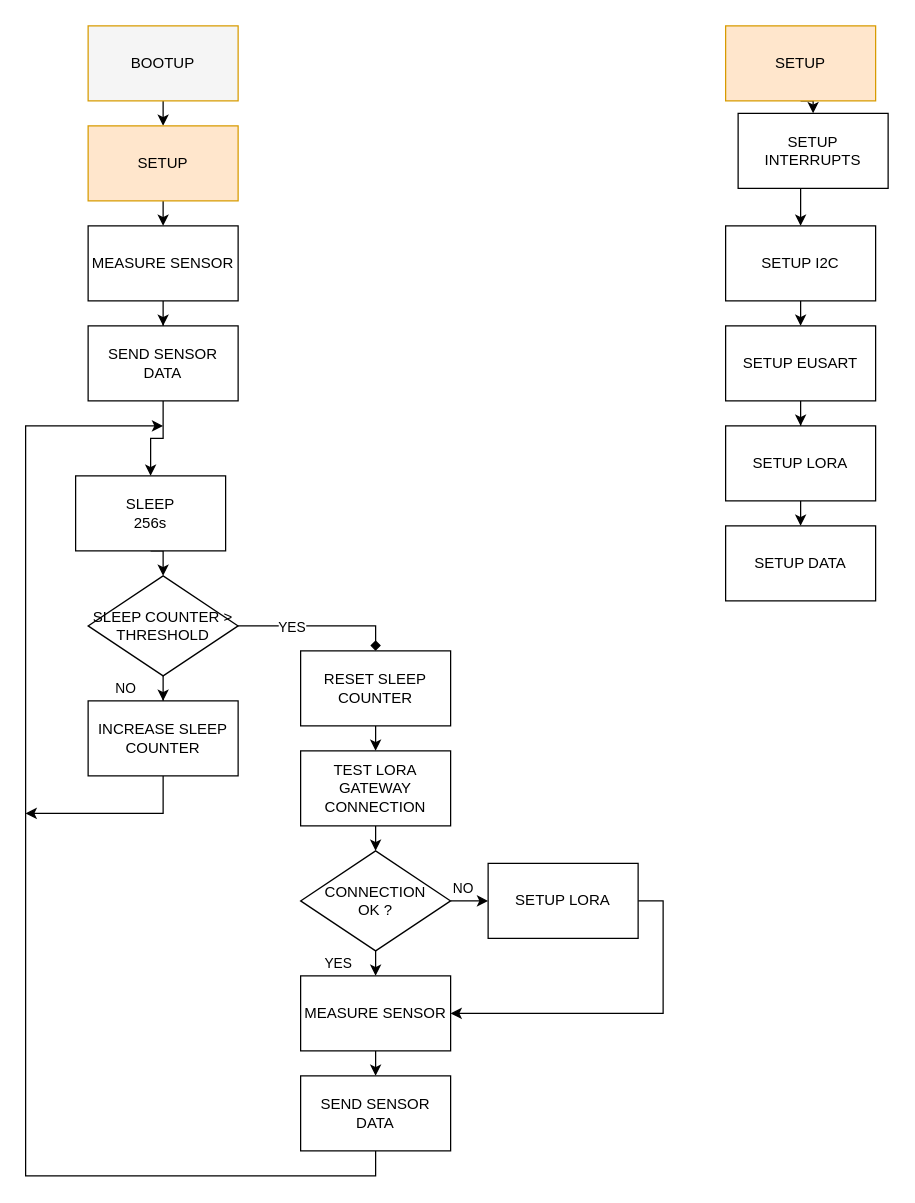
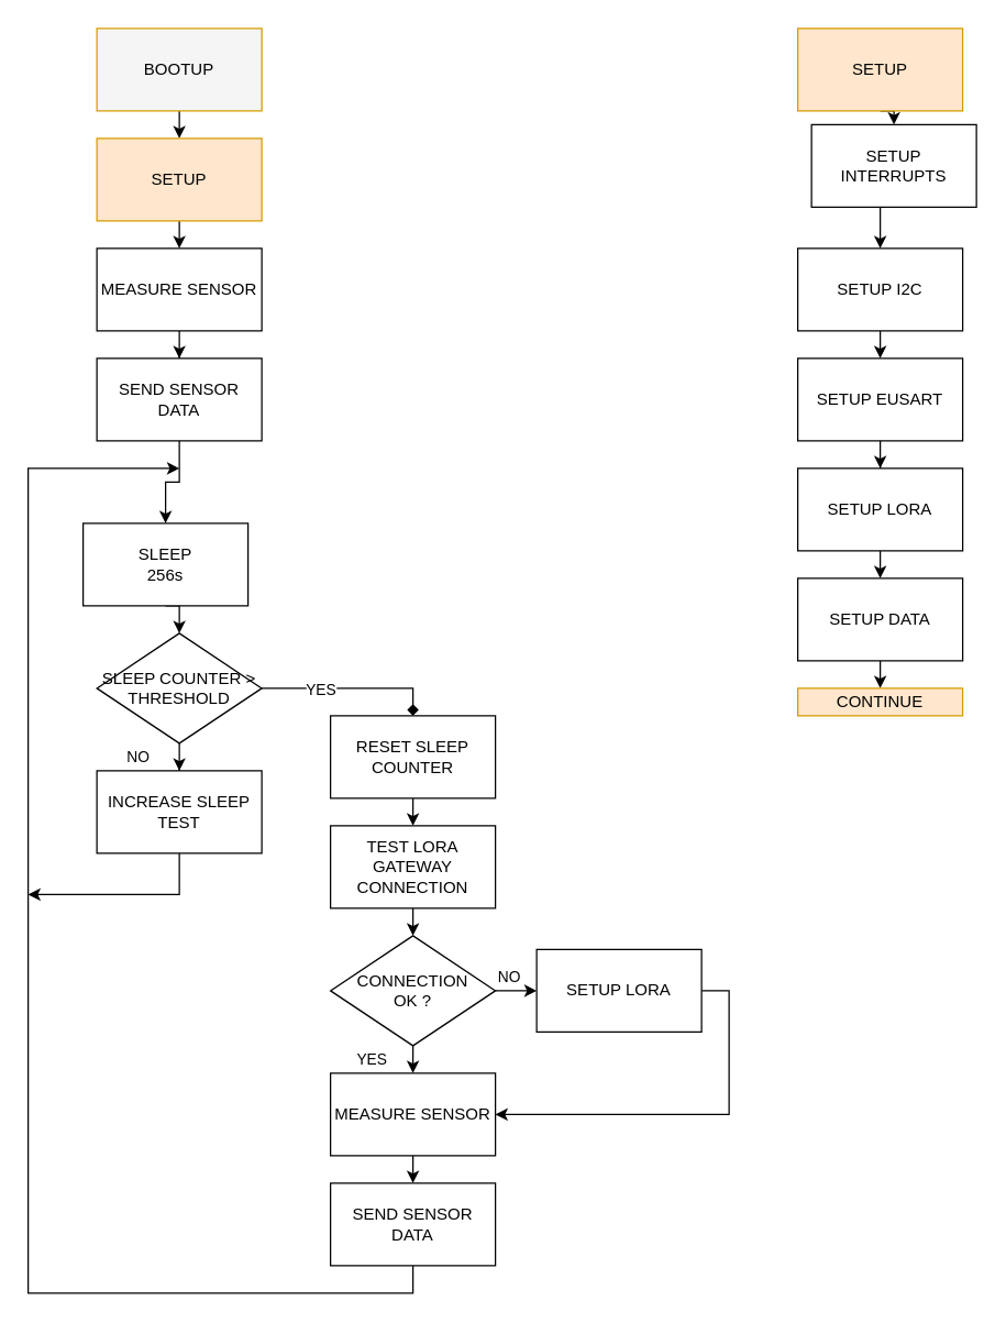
  <mxCell id="0" />
  <mxCell id="1" parent="0" />
  <mxCell id="2" style="edgeStyle=orthogonalEdgeStyle;rounded=0;orthogonalLoop=1;jettySize=auto;html=1;exitX=0.5;exitY=1;exitDx=0;exitDy=0;entryX=0.5;entryY=0;entryDx=0;entryDy=0;" edge="1" parent="1" source="3" target="42"><mxGeometry relative="1" as="geometry" /></mxCell>
  <mxCell id="3" value="BOOTUP" style="rounded=0;whiteSpace=wrap;html=1;fillColor=#f5f5f5;strokeColor=#d79b00;" vertex="1" parent="1"><mxGeometry x="70" y="20" width="120" height="60" as="geometry" /></mxCell>
  <mxCell id="4" style="edgeStyle=orthogonalEdgeStyle;rounded=0;orthogonalLoop=1;jettySize=auto;html=1;exitX=0.5;exitY=1;exitDx=0;exitDy=0;entryX=0.5;entryY=0;entryDx=0;entryDy=0;" edge="1" parent="1" source="5" target="7"><mxGeometry relative="1" as="geometry" /></mxCell>
  <mxCell id="5" value="SETUP INTERRUPTS" style="rounded=0;whiteSpace=wrap;html=1;" vertex="1" parent="1"><mxGeometry x="590" y="90" width="120" height="60" as="geometry" /></mxCell>
  <mxCell id="6" style="edgeStyle=orthogonalEdgeStyle;rounded=0;orthogonalLoop=1;jettySize=auto;html=1;exitX=0.5;exitY=1;exitDx=0;exitDy=0;entryX=0.5;entryY=0;entryDx=0;entryDy=0;" edge="1" parent="1" source="7" target="9"><mxGeometry relative="1" as="geometry" /></mxCell>
  <mxCell id="7" value="SETUP I2C" style="rounded=0;whiteSpace=wrap;html=1;" vertex="1" parent="1"><mxGeometry x="580" y="180" width="120" height="60" as="geometry" /></mxCell>
  <mxCell id="8" style="edgeStyle=orthogonalEdgeStyle;rounded=0;orthogonalLoop=1;jettySize=auto;html=1;exitX=0.5;exitY=1;exitDx=0;exitDy=0;" edge="1" parent="1" source="9" target="11"><mxGeometry relative="1" as="geometry" /></mxCell>
  <mxCell id="9" value="SETUP EUSART" style="rounded=0;whiteSpace=wrap;html=1;" vertex="1" parent="1"><mxGeometry x="580" y="260" width="120" height="60" as="geometry" /></mxCell>
  <mxCell id="10" style="edgeStyle=orthogonalEdgeStyle;rounded=0;orthogonalLoop=1;jettySize=auto;html=1;exitX=0.5;exitY=1;exitDx=0;exitDy=0;entryX=0.5;entryY=0;entryDx=0;entryDy=0;" edge="1" parent="1" source="11" target="13"><mxGeometry relative="1" as="geometry" /></mxCell>
  <mxCell id="11" value="SETUP LORA" style="rounded=0;whiteSpace=wrap;html=1;" vertex="1" parent="1"><mxGeometry x="580" y="340" width="120" height="60" as="geometry" /></mxCell>
+ <mxCell id="12" style="edgeStyle=orthogonalEdgeStyle;rounded=0;orthogonalLoop=1;jettySize=auto;html=1;exitX=0.5;exitY=1;exitDx=0;exitDy=0;entryX=0.5;entryY=0;entryDx=0;entryDy=0;" edge="1" parent="1" source="13" target="43"><mxGeometry relative="1" as="geometry" /></mxCell>
  <mxCell id="13" value="SETUP DATA" style="rounded=0;whiteSpace=wrap;html=1;" vertex="1" parent="1"><mxGeometry x="580" y="420" width="120" height="60" as="geometry" /></mxCell>
  <mxCell id="14" style="edgeStyle=orthogonalEdgeStyle;rounded=0;orthogonalLoop=1;jettySize=auto;html=1;exitX=0.5;exitY=1;exitDx=0;exitDy=0;entryX=0.5;entryY=0;entryDx=0;entryDy=0;" edge="1" parent="1" source="15" target="27"><mxGeometry relative="1" as="geometry" /></mxCell>
  <mxCell id="15" value="MEASURE SENSOR" style="rounded=0;whiteSpace=wrap;html=1;" vertex="1" parent="1"><mxGeometry x="240" y="780" width="120" height="60" as="geometry" /></mxCell>
  <mxCell id="16" style="edgeStyle=orthogonalEdgeStyle;rounded=0;orthogonalLoop=1;jettySize=auto;html=1;exitX=0.5;exitY=1;exitDx=0;exitDy=0;entryX=0.5;entryY=0;entryDx=0;entryDy=0;" edge="1" parent="1" source="17" target="21"><mxGeometry relative="1" as="geometry" /></mxCell>
  <mxCell id="17" value="SLEEP&lt;br&gt;256s" style="rounded=0;whiteSpace=wrap;html=1;" vertex="1" parent="1"><mxGeometry x="60" y="380" width="120" height="60" as="geometry" /></mxCell>
  <mxCell id="18" value="NO" style="edgeStyle=orthogonalEdgeStyle;rounded=0;orthogonalLoop=1;jettySize=auto;html=1;exitX=0.5;exitY=1;exitDx=0;exitDy=0;" edge="1" parent="1" source="21" target="23"><mxGeometry x="0.667" y="-30" relative="1" as="geometry"><mxPoint as="offset" /></mxGeometry></mxCell>
  <mxCell id="19" style="edgeStyle=orthogonalEdgeStyle;rounded=0;orthogonalLoop=1;jettySize=auto;html=1;exitX=1;exitY=0.5;exitDx=0;exitDy=0;entryX=0.5;entryY=0;entryDx=0;entryDy=0;endArrow=diamond;" edge="1" parent="1" source="21" target="25"><mxGeometry relative="1" as="geometry" /></mxCell>
  <mxCell id="20" value="YES" style="edgeLabel;html=1;align=center;verticalAlign=middle;resizable=0;points=[];" vertex="1" connectable="0" parent="19"><mxGeometry x="-0.348" relative="1" as="geometry"><mxPoint as="offset" /></mxGeometry></mxCell>
  <mxCell id="21" value="SLEEP COUNTER &amp;gt; THRESHOLD" style="rhombus;whiteSpace=wrap;html=1;" vertex="1" parent="1"><mxGeometry x="70" y="460" width="120" height="80" as="geometry" /></mxCell>
  <mxCell id="22" style="edgeStyle=orthogonalEdgeStyle;rounded=0;orthogonalLoop=1;jettySize=auto;html=1;exitX=0.5;exitY=1;exitDx=0;exitDy=0;" edge="1" parent="1" source="23"><mxGeometry relative="1" as="geometry"><mxPoint x="20" y="650" as="targetPoint" /><Array as="points"><mxPoint x="130" y="650" /></Array></mxGeometry></mxCell>
- <mxCell id="23" value="INCREASE SLEEP COUNTER" style="rounded=0;whiteSpace=wrap;html=1;" vertex="1" parent="1"><mxGeometry x="70" y="560" width="120" height="60" as="geometry" /></mxCell>
+ <mxCell id="23" value="INCREASE SLEEP TEST" style="rounded=0;whiteSpace=wrap;html=1;" vertex="1" parent="1"><mxGeometry x="70" y="560" width="120" height="60" as="geometry" /></mxCell>
  <mxCell id="24" style="edgeStyle=orthogonalEdgeStyle;rounded=0;orthogonalLoop=1;jettySize=auto;html=1;exitX=0.5;exitY=1;exitDx=0;exitDy=0;entryX=0.5;entryY=0;entryDx=0;entryDy=0;" edge="1" parent="1" source="25" target="29"><mxGeometry relative="1" as="geometry" /></mxCell>
  <mxCell id="25" value="RESET SLEEP COUNTER" style="rounded=0;whiteSpace=wrap;html=1;" vertex="1" parent="1"><mxGeometry x="240" y="520" width="120" height="60" as="geometry" /></mxCell>
  <mxCell id="26" style="edgeStyle=orthogonalEdgeStyle;rounded=0;orthogonalLoop=1;jettySize=auto;html=1;exitX=0.5;exitY=1;exitDx=0;exitDy=0;" edge="1" parent="1" source="27"><mxGeometry relative="1" as="geometry"><mxPoint x="130" y="340" as="targetPoint" /><Array as="points"><mxPoint x="300" y="940" /><mxPoint x="20" y="940" /><mxPoint x="20" y="340" /></Array></mxGeometry></mxCell>
  <mxCell id="27" value="SEND SENSOR DATA" style="rounded=0;whiteSpace=wrap;html=1;" vertex="1" parent="1"><mxGeometry x="240" y="860" width="120" height="60" as="geometry" /></mxCell>
  <mxCell id="28" style="edgeStyle=orthogonalEdgeStyle;rounded=0;orthogonalLoop=1;jettySize=auto;html=1;exitX=0.5;exitY=1;exitDx=0;exitDy=0;entryX=0.5;entryY=0;entryDx=0;entryDy=0;" edge="1" parent="1" source="29" target="32"><mxGeometry relative="1" as="geometry" /></mxCell>
  <mxCell id="29" value="TEST LORA GATEWAY CONNECTION" style="rounded=0;whiteSpace=wrap;html=1;" vertex="1" parent="1"><mxGeometry x="240" y="600" width="120" height="60" as="geometry" /></mxCell>
  <mxCell id="30" value="YES" style="edgeStyle=orthogonalEdgeStyle;rounded=0;orthogonalLoop=1;jettySize=auto;html=1;exitX=0.5;exitY=1;exitDx=0;exitDy=0;entryX=0.5;entryY=0;entryDx=0;entryDy=0;" edge="1" parent="1" source="32" target="15"><mxGeometry y="-30" relative="1" as="geometry"><mxPoint as="offset" /></mxGeometry></mxCell>
  <mxCell id="31" value="NO" style="edgeStyle=orthogonalEdgeStyle;rounded=0;orthogonalLoop=1;jettySize=auto;html=1;" edge="1" parent="1" source="32" target="34"><mxGeometry x="0.2" y="10" relative="1" as="geometry"><mxPoint as="offset" /></mxGeometry></mxCell>
  <mxCell id="32" value="CONNECTION &lt;br&gt;OK ?" style="rhombus;whiteSpace=wrap;html=1;" vertex="1" parent="1"><mxGeometry x="240" y="680" width="120" height="80" as="geometry" /></mxCell>
  <mxCell id="33" style="edgeStyle=orthogonalEdgeStyle;rounded=0;orthogonalLoop=1;jettySize=auto;html=1;exitX=1;exitY=0.5;exitDx=0;exitDy=0;entryX=1;entryY=0.5;entryDx=0;entryDy=0;" edge="1" parent="1" source="34" target="15"><mxGeometry relative="1" as="geometry" /></mxCell>
  <mxCell id="34" value="SETUP LORA" style="rounded=0;whiteSpace=wrap;html=1;" vertex="1" parent="1"><mxGeometry x="390" y="690" width="120" height="60" as="geometry" /></mxCell>
  <mxCell id="35" style="edgeStyle=orthogonalEdgeStyle;rounded=0;orthogonalLoop=1;jettySize=auto;html=1;exitX=0.5;exitY=1;exitDx=0;exitDy=0;" edge="1" parent="1" source="36" target="38"><mxGeometry relative="1" as="geometry" /></mxCell>
  <mxCell id="36" value="MEASURE SENSOR" style="rounded=0;whiteSpace=wrap;html=1;" vertex="1" parent="1"><mxGeometry x="70" y="180" width="120" height="60" as="geometry" /></mxCell>
  <mxCell id="37" style="edgeStyle=orthogonalEdgeStyle;rounded=0;orthogonalLoop=1;jettySize=auto;html=1;exitX=0.5;exitY=1;exitDx=0;exitDy=0;entryX=0.5;entryY=0;entryDx=0;entryDy=0;" edge="1" parent="1" source="38" target="17"><mxGeometry relative="1" as="geometry" /></mxCell>
  <mxCell id="38" value="SEND SENSOR DATA" style="rounded=0;whiteSpace=wrap;html=1;" vertex="1" parent="1"><mxGeometry x="70" y="260" width="120" height="60" as="geometry" /></mxCell>
  <mxCell id="39" style="edgeStyle=orthogonalEdgeStyle;rounded=0;orthogonalLoop=1;jettySize=auto;html=1;exitX=0.5;exitY=1;exitDx=0;exitDy=0;entryX=0.5;entryY=0;entryDx=0;entryDy=0;" edge="1" parent="1" source="40" target="5"><mxGeometry relative="1" as="geometry" /></mxCell>
  <mxCell id="40" value="SETUP" style="rounded=0;whiteSpace=wrap;html=1;fillColor=#ffe6cc;strokeColor=#d79b00;" vertex="1" parent="1"><mxGeometry x="580" y="20" width="120" height="60" as="geometry" /></mxCell>
  <mxCell id="41" style="edgeStyle=orthogonalEdgeStyle;rounded=0;orthogonalLoop=1;jettySize=auto;html=1;exitX=0.5;exitY=1;exitDx=0;exitDy=0;entryX=0.5;entryY=0;entryDx=0;entryDy=0;" edge="1" parent="1" source="42" target="36"><mxGeometry relative="1" as="geometry" /></mxCell>
  <mxCell id="42" value="SETUP" style="rounded=0;whiteSpace=wrap;html=1;fillColor=#ffe6cc;strokeColor=#d79b00;" vertex="1" parent="1"><mxGeometry x="70" y="100" width="120" height="60" as="geometry" /></mxCell>
+ <mxCell id="43" value="CONTINUE" style="rounded=0;whiteSpace=wrap;html=1;fillColor=#ffe6cc;strokeColor=#d79b00;" vertex="1" parent="1"><mxGeometry x="580" y="500" width="120" height="20" as="geometry" /></mxCell>
